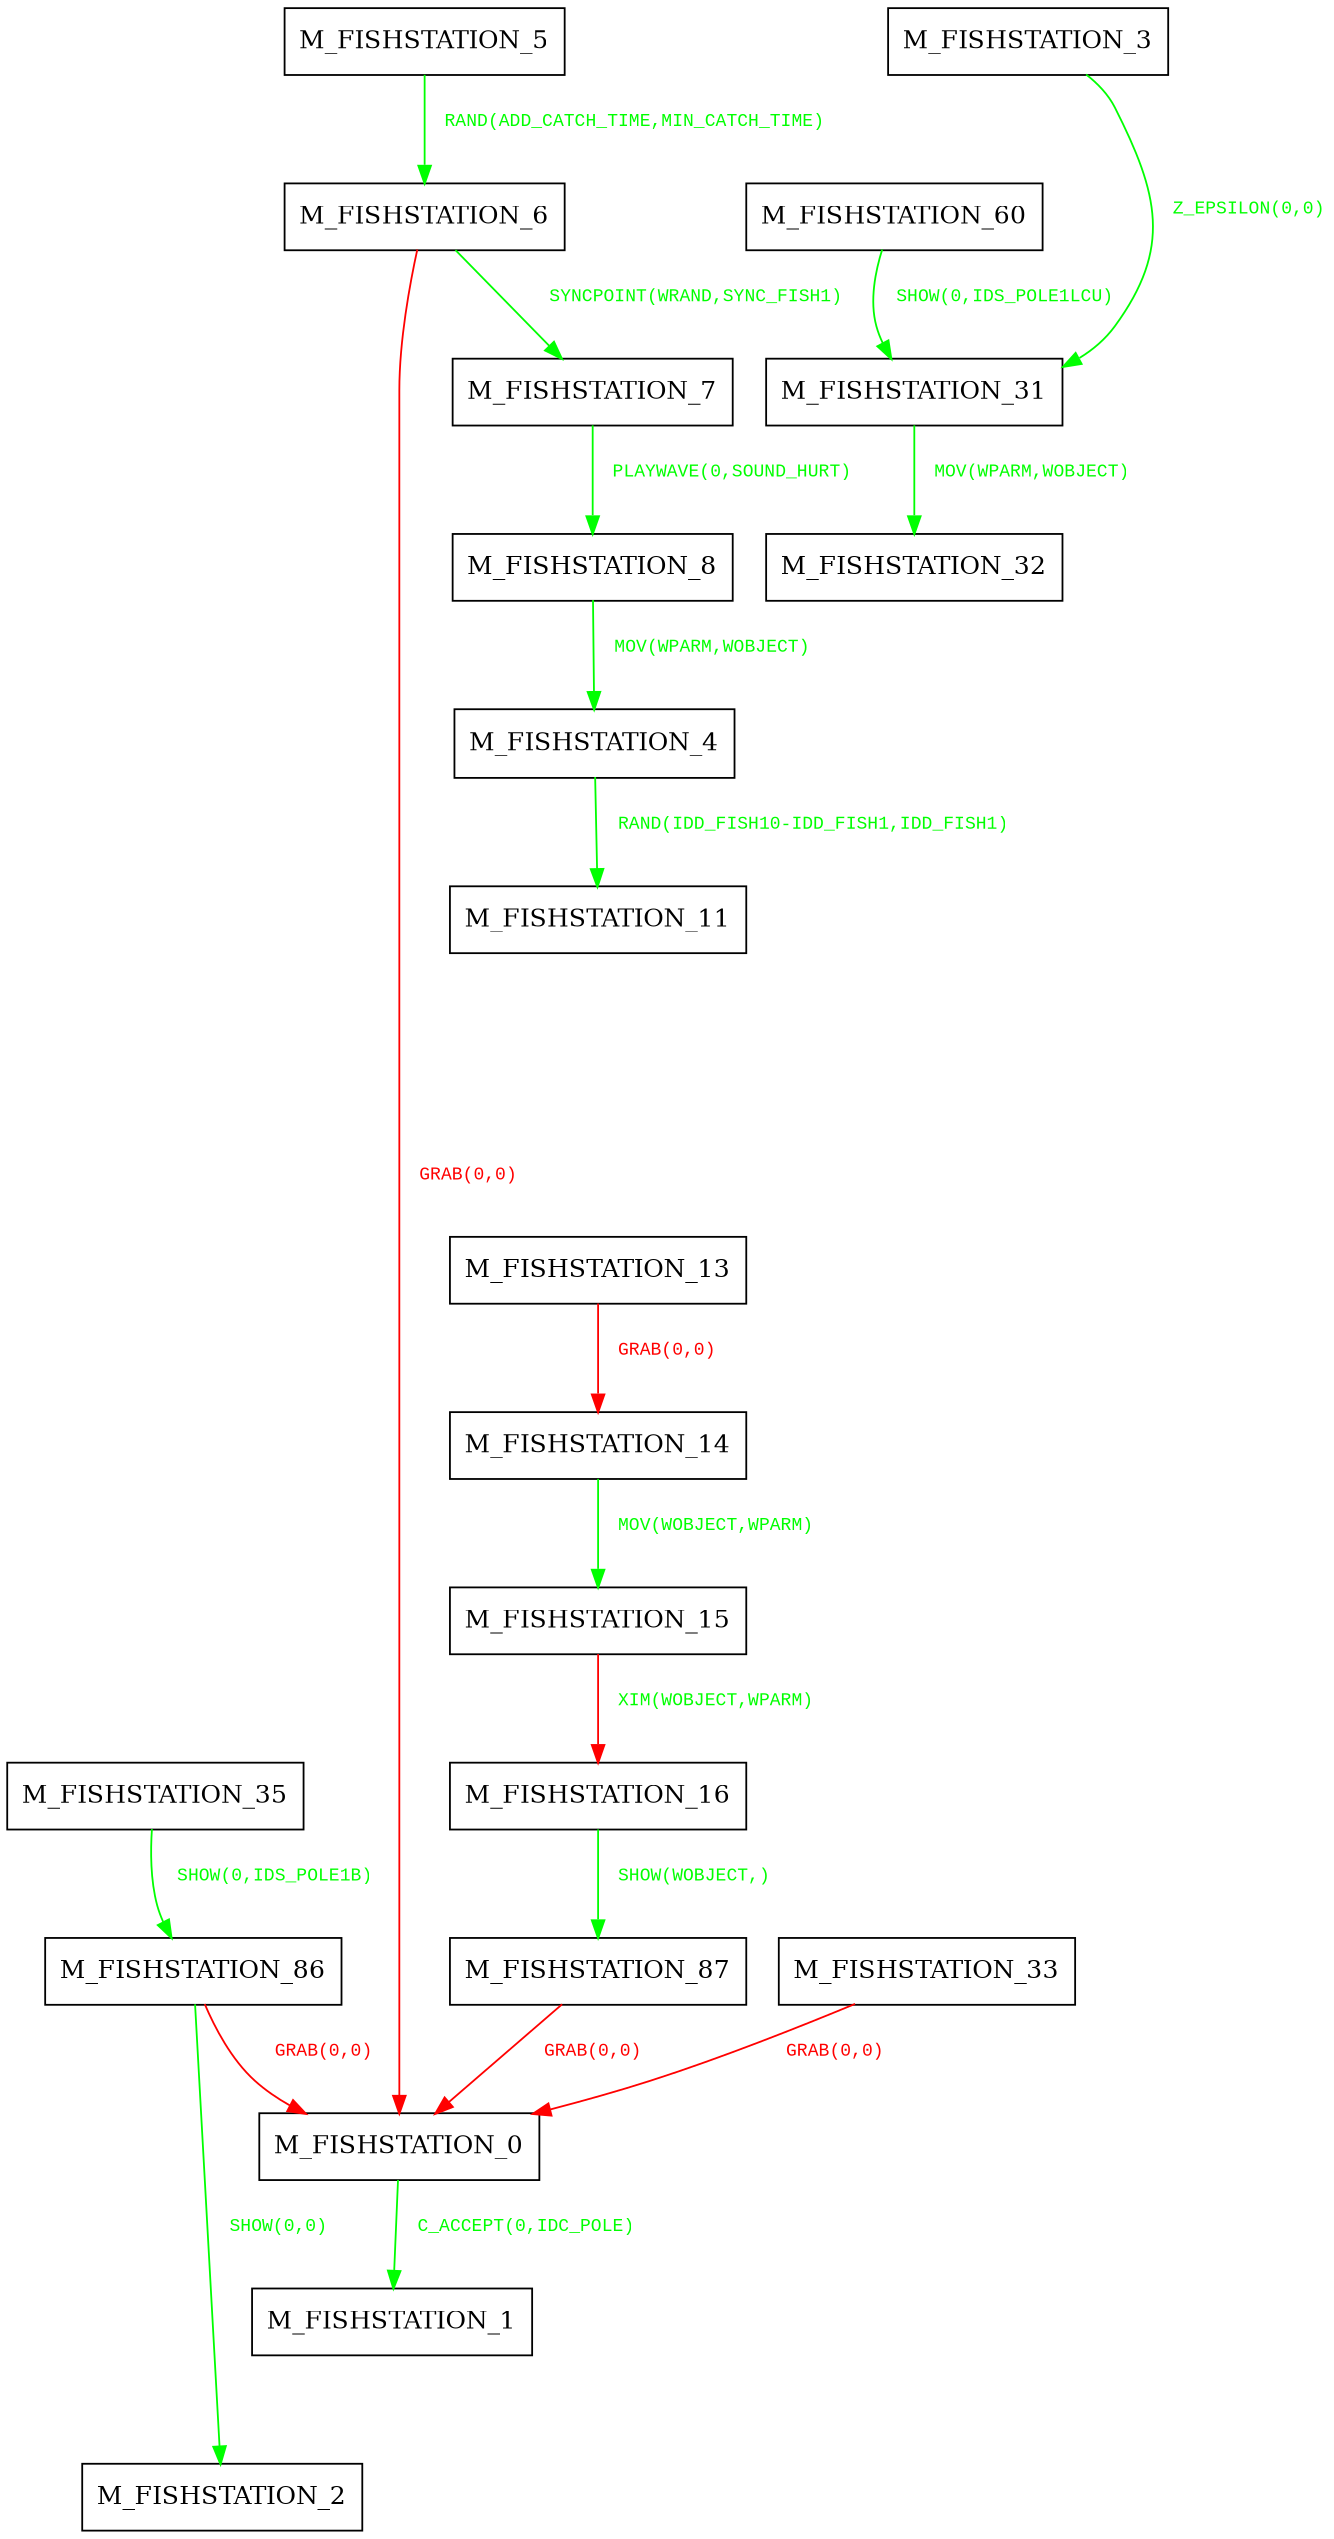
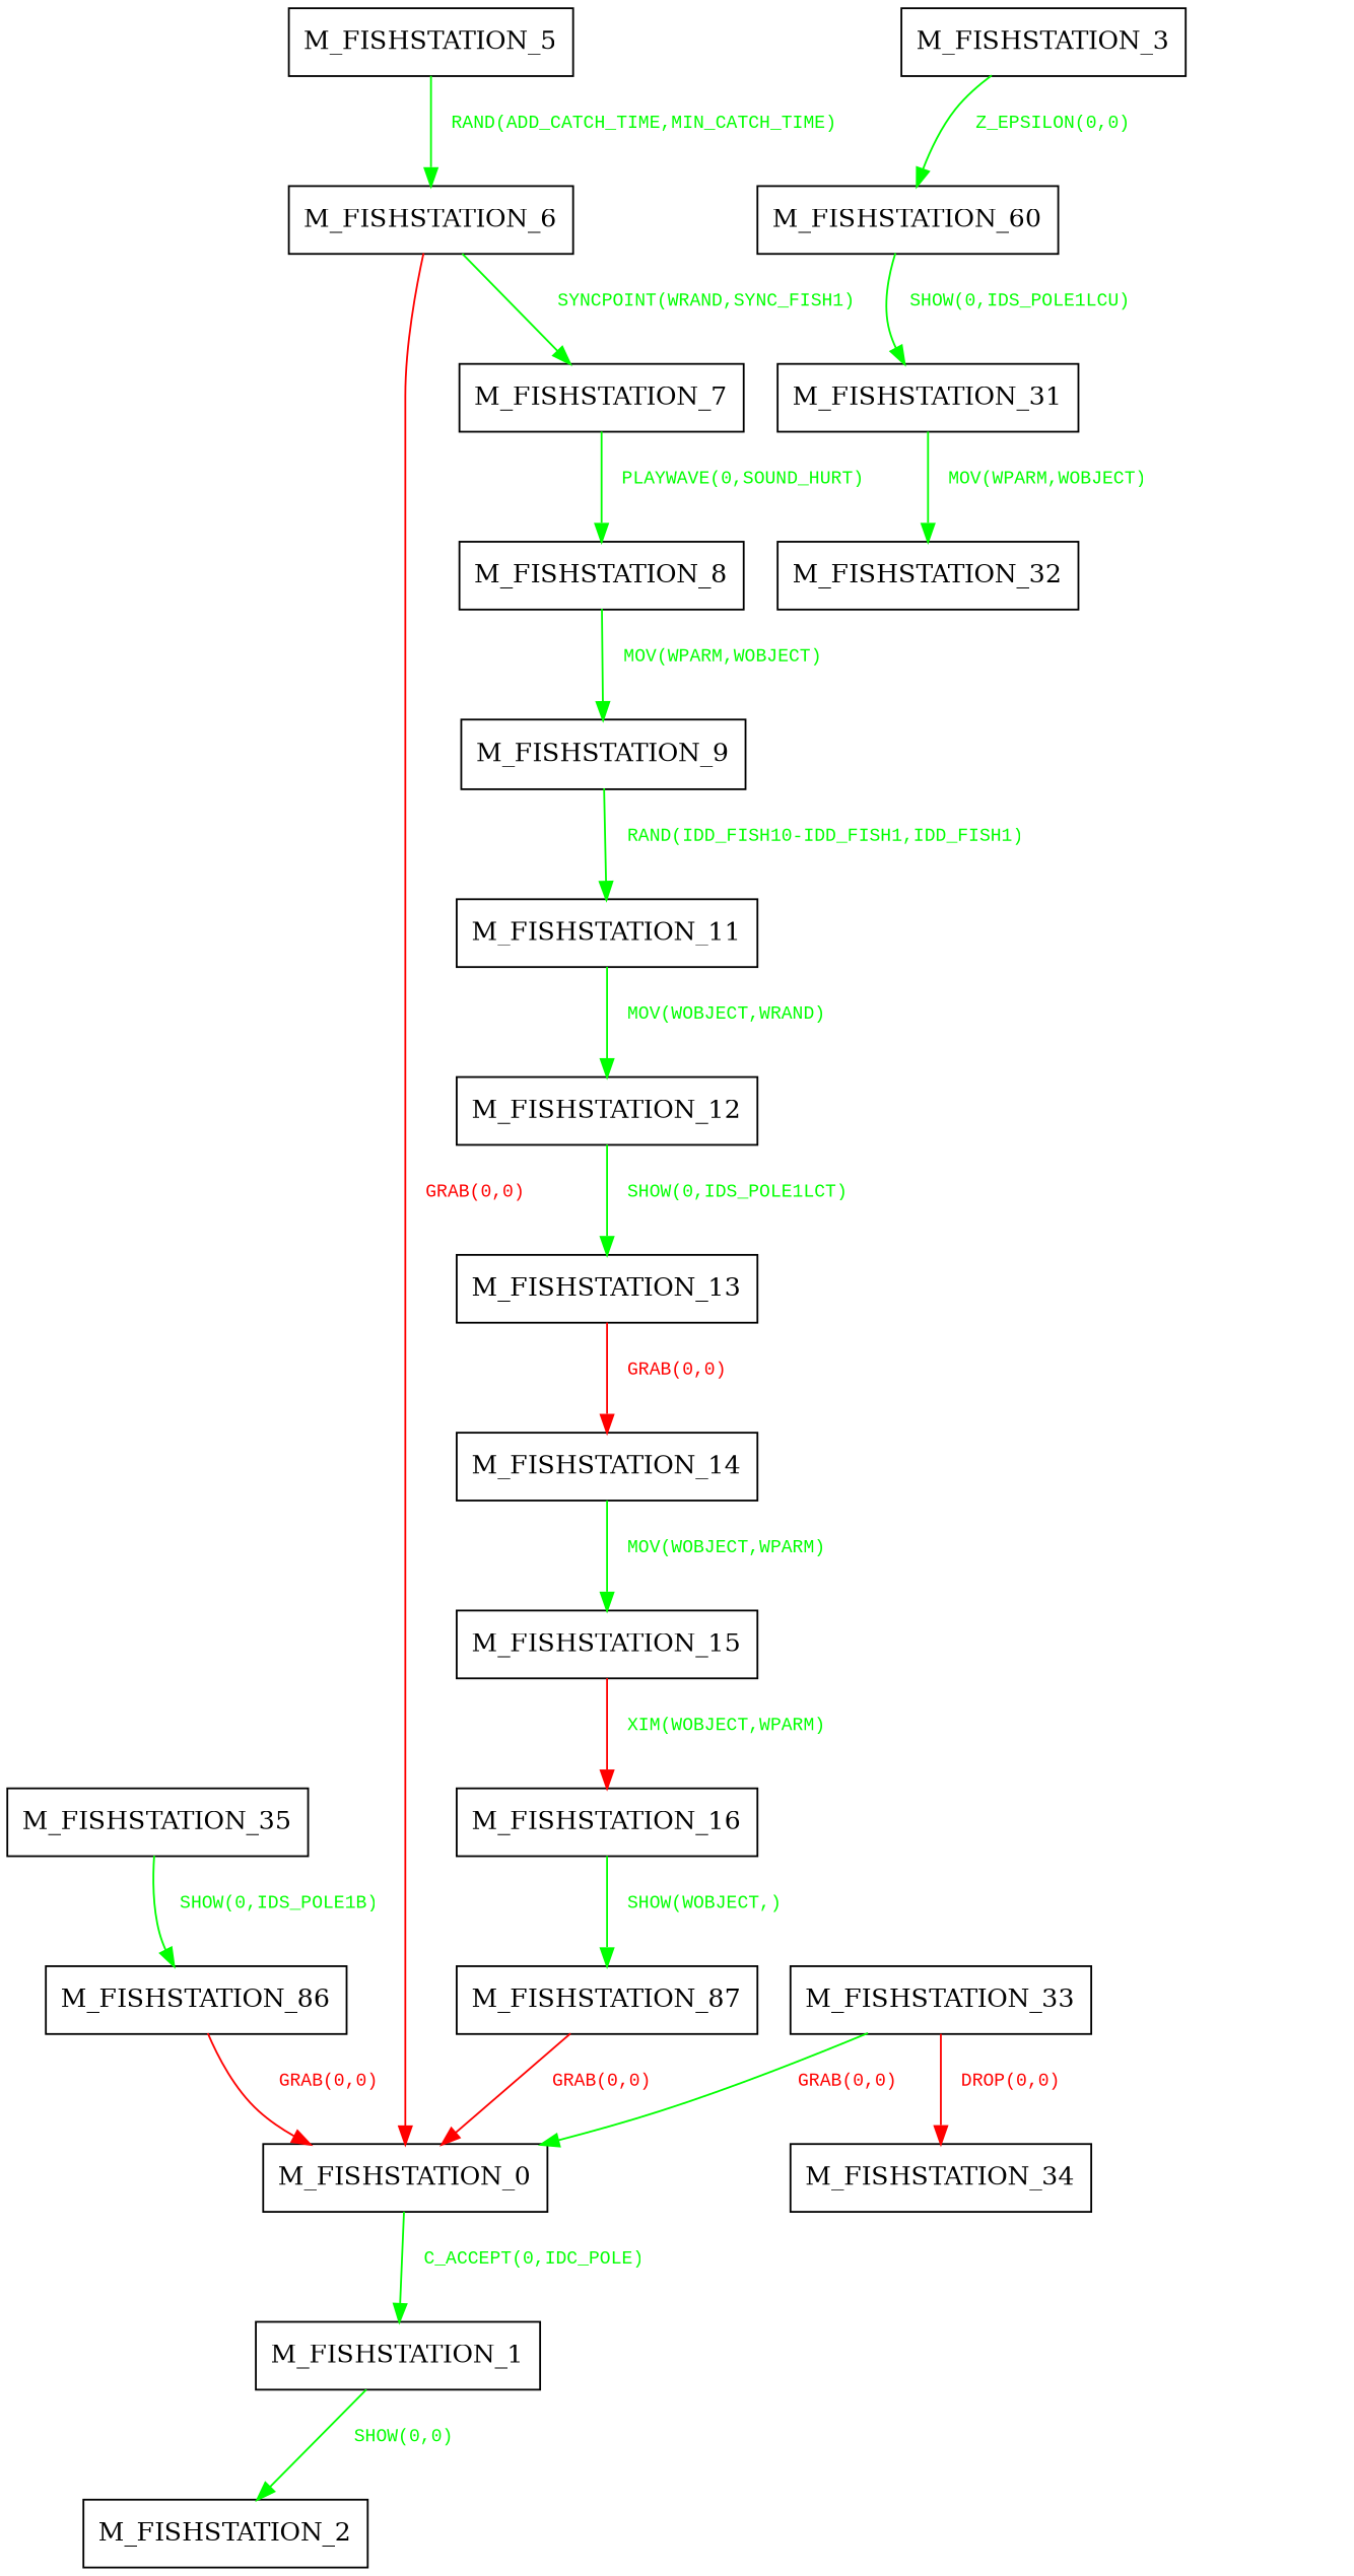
  digraph {
    fontname="DejaVu Serif"
    node [fontname="DejaVu Serif" shape=record]
    edge [color=green fontcolor=green fontname="DejaVu Serif"]
    M_FISHSTATION_0
    M_FISHSTATION_1
    M_FISHSTATION_2
    n4 [label=M_FISHSTATION_60]
    M_FISHSTATION_3
    M_FISHSTATION_31
    M_FISHSTATION_5
    M_FISHSTATION_6
    M_FISHSTATION_32
    M_FISHSTATION_7
    M_FISHSTATION_8
-   M_FISHSTATION_9 [label=M_FISHSTATION_4]
+   M_FISHSTATION_9
    M_FISHSTATION_11
+   M_FISHSTATION_12
    M_FISHSTATION_13
    M_FISHSTATION_14
    M_FISHSTATION_15
    M_FISHSTATION_16
    n19 [label=M_FISHSTATION_87]
    M_FISHSTATION_33
+   M_FISHSTATION_34
    n22 [label=M_FISHSTATION_86]
    M_FISHSTATION_35
    M_FISHSTATION_0 -> M_FISHSTATION_1 [label=< <font face="Courier New" point-size="10"> C_ACCEPT(0,IDC_POLE)<br/> </font>>]
-   n22 -> M_FISHSTATION_2 [label=< <font face="Courier New" point-size="10"> SHOW(0,0)<br/> </font>>]
+   M_FISHSTATION_1 -> M_FISHSTATION_2 [label=< <font face="Courier New" point-size="10"> SHOW(0,0)<br/> </font>>]
    n4 -> M_FISHSTATION_31 [label=< <font face="Courier New" point-size="10"> SHOW(0,IDS_POLE1LCU)<br/> </font>>]
-   M_FISHSTATION_3 -> M_FISHSTATION_31 [label=< <font face="Courier New" point-size="10"> Z_EPSILON(0,0)<br/> </font>>]
+   M_FISHSTATION_3 -> n4 [label=< <font face="Courier New" point-size="10"> Z_EPSILON(0,0)<br/> </font>>]
    M_FISHSTATION_31 -> M_FISHSTATION_32 [label=< <font face="Courier New" point-size="10"> MOV(WPARM,WOBJECT)<br/> </font>>]
    M_FISHSTATION_5 -> M_FISHSTATION_6 [label=< <font face="Courier New" point-size="10"> RAND(ADD_CATCH_TIME,MIN_CATCH_TIME)<br/> </font>>]
    M_FISHSTATION_6 -> M_FISHSTATION_0 [color=red fontcolor=red label=< <font face="Courier New" point-size="10"> GRAB(0,0)<br/> </font>>]
    M_FISHSTATION_6 -> M_FISHSTATION_7 [label=< <font face="Courier New" point-size="10"> SYNCPOINT(WRAND,SYNC_FISH1)<br/> </font>>]
    M_FISHSTATION_7 -> M_FISHSTATION_8 [label=< <font face="Courier New" point-size="10"> PLAYWAVE(0,SOUND_HURT)<br/> </font>>]
    M_FISHSTATION_8 -> M_FISHSTATION_9 [label=< <font face="Courier New" point-size="10"> MOV(WPARM,WOBJECT)<br/> </font>>]
    M_FISHSTATION_9 -> M_FISHSTATION_11 [label=< <font face="Courier New" point-size="10"> RAND(IDD_FISH10-IDD_FISH1,IDD_FISH1)<br/> </font>>]
+   M_FISHSTATION_11 -> M_FISHSTATION_12 [label=< <font face="Courier New" point-size="10"> MOV(WOBJECT,WRAND)<br/> </font>>]
+   M_FISHSTATION_12 -> M_FISHSTATION_13 [label=< <font face="Courier New" point-size="10"> SHOW(0,IDS_POLE1LCT)<br/> </font>>]
    M_FISHSTATION_13 -> M_FISHSTATION_14 [color=red fontcolor=red label=< <font face="Courier New" point-size="10"> GRAB(0,0)<br/> </font>>]
    M_FISHSTATION_14 -> M_FISHSTATION_15 [label=< <font face="Courier New" point-size="10"> MOV(WOBJECT,WPARM)<br/> </font>>]
    M_FISHSTATION_15 -> M_FISHSTATION_16 [color=red label=< <font face="Courier New" point-size="10"> XIM(WOBJECT,WPARM)<br/> </font>>]
    M_FISHSTATION_16 -> n19 [label=< <font face="Courier New" point-size="10"> SHOW(WOBJECT,)<br/> </font>>]
    n19 -> M_FISHSTATION_0 [color=red fontcolor=red label=< <font face="Courier New" point-size="10"> GRAB(0,0)<br/> </font>>]
-   M_FISHSTATION_33 -> M_FISHSTATION_0 [color=red fontcolor=red label=< <font face="Courier New" point-size="10"> GRAB(0,0)<br/> </font>>]
+   M_FISHSTATION_33 -> M_FISHSTATION_0 [fontcolor=red label=< <font face="Courier New" point-size="10"> GRAB(0,0)<br/> </font>>]
+   M_FISHSTATION_33 -> M_FISHSTATION_34 [color=red fontcolor=red label=< <font face="Courier New" point-size="10"> DROP(0,0)<br/> </font>>]
    n22 -> M_FISHSTATION_0 [color=red fontcolor=red label=< <font face="Courier New" point-size="10"> GRAB(0,0)<br/> </font>>]
    M_FISHSTATION_35 -> n22 [label=< <font face="Courier New" point-size="10"> SHOW(0,IDS_POLE1B)<br/> </font>>]
  }
